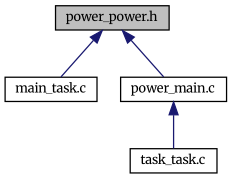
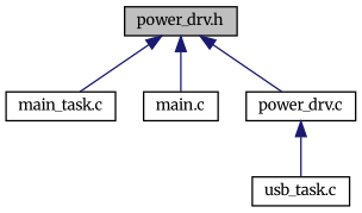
  digraph {
    fontname=Merriweather
    node [color=black fillcolor=white fontname=Merriweather fontsize=10 shape=record style=filled]
    edge [color=midnightblue dir=back fontname=Merriweather fontsize=10 labelfontname="FreeSans.ttf" labelfontsize=10 style=solid]
-   n1 [fillcolor=grey75 fontcolor=black height=0.2 label="power_power.h" width=0.4]
+   n1 [fillcolor=grey75 fontcolor=black height=0.2 label="power_drv.h" width=0.4]
    n2 [height=0.2 label="main_task.c" width=0.4]
-   n4 [height=0.2 label="power_main.c" width=0.4]
-   n5 [height=0.2 label="task_task.c" width=0.4]
+   n3 [height=0.2 label="main.c" width=0.4]
+   n4 [height=0.2 label="power_drv.c" width=0.4]
+   n5 [height=0.2 label="usb_task.c" width=0.4]
    n1 -> n2
+   n1 -> n3
    n1 -> n4
    n4 -> n5
  }
